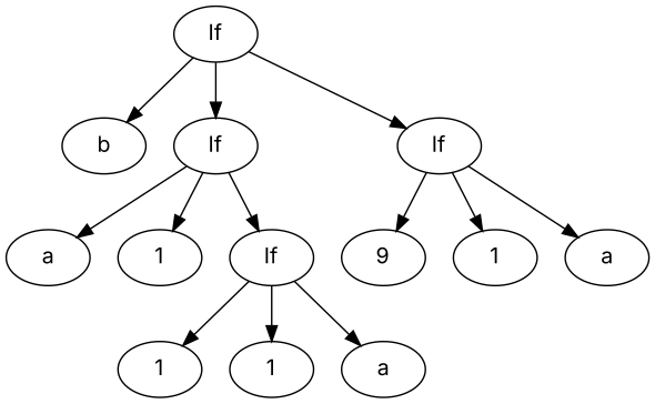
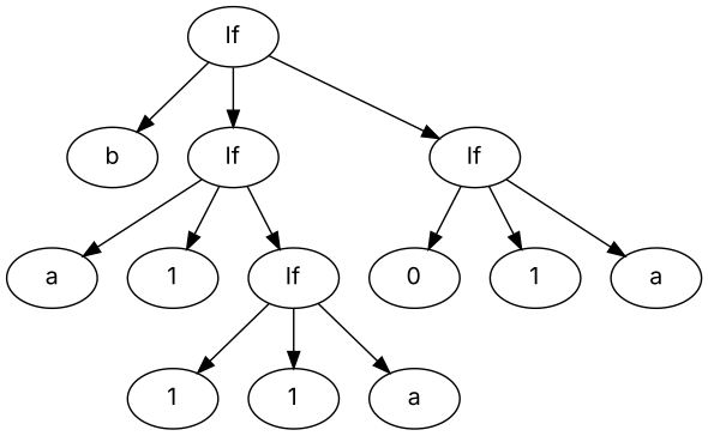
  digraph {
    fontname=Inter
    node [fontname=Inter]
    edge [fontname=Inter]
    n1 [label=If]
    n2 [label=b]
    n3 [label=If]
    n4 [label=If]
    n5 [label=a]
    n6 [label=1]
    n7 [label=If]
    n8 [label=1]
    n9 [label=1]
    n10 [label=a]
-   n11 [label=9]
+   n11 [label=0]
    n12 [label=1]
    n13 [label=a]
    n1 -> n2
    n1 -> n3
    n1 -> n4
    n3 -> n5
    n3 -> n6
    n3 -> n7
    n4 -> n11
    n4 -> n12
    n4 -> n13
    n7 -> n8
    n7 -> n9
    n7 -> n10
  }
